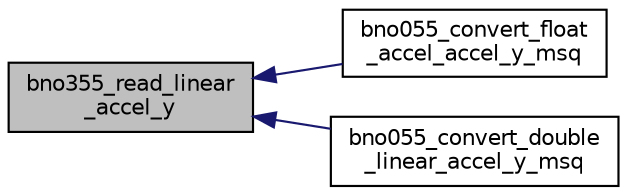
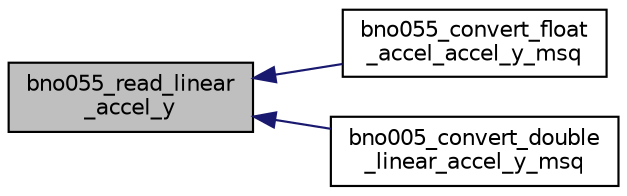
  digraph {
    rankdir=LR
    node [color=black fillcolor=white fontname=Helvetica fontsize=10 shape=record style=filled]
    edge [color=midnightblue dir=back fontname=Helvetica fontsize=10 labelfontname=Helvetica labelfontsize=10 style=solid]
-   n1 [fillcolor=grey75 fontcolor=black height=0.2 label="bno355_read_linear\l_accel_y" width=0.4]
+   n1 [fillcolor=grey75 fontcolor=black height=0.2 label="bno055_read_linear\l_accel_y" width=0.4]
    n2 [height=0.2 label="bno055_convert_float\l_accel_accel_y_msq" width=0.4]
-   n3 [height=0.2 label="bno055_convert_double\l_linear_accel_y_msq" width=0.4]
+   n3 [height=0.2 label="bno005_convert_double\l_linear_accel_y_msq" width=0.4]
    n1 -> n2
    n1 -> n3
  }
